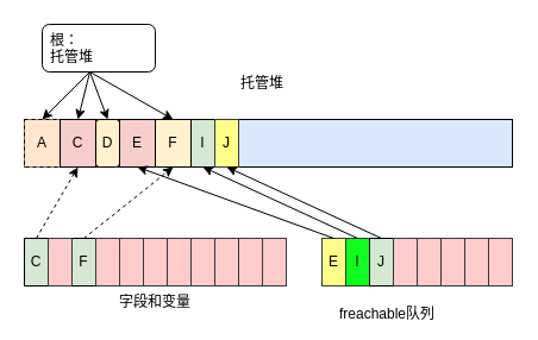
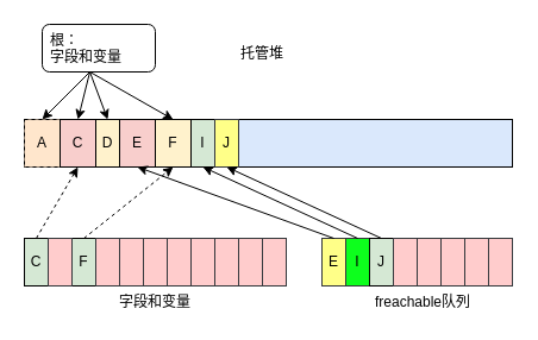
  <mxCell id="0" />
  <mxCell id="1" parent="0" />
  <mxCell id="2" value="" style="rounded=0;whiteSpace=wrap;html=1;fillColor=#dae8fc;" parent="1" vertex="1"><mxGeometry x="20" y="100" width="410" height="40" as="geometry" /></mxCell>
  <mxCell id="3" value="A" style="rounded=0;whiteSpace=wrap;html=1;fillColor=#ffe6cc;dashed=1;" parent="1" vertex="1"><mxGeometry x="20" y="100" width="30" height="40" as="geometry" /></mxCell>
  <mxCell id="4" value="C" style="rounded=0;whiteSpace=wrap;html=1;fillColor=#f8cecc;" parent="1" vertex="1"><mxGeometry x="50" y="100" width="30" height="40" as="geometry" /></mxCell>
- <mxCell id="5" value="D" style="whiteSpace=wrap;html=1;fillColor=#fff2cc;rounded=1;" parent="1" vertex="1"><mxGeometry x="80" y="100" width="20" height="40" as="geometry" /></mxCell>
+ <mxCell id="5" value="D" style="rounded=0;whiteSpace=wrap;html=1;fillColor=#fff2cc;" parent="1" vertex="1"><mxGeometry x="80" y="100" width="20" height="40" as="geometry" /></mxCell>
  <mxCell id="6" value="E" style="rounded=0;whiteSpace=wrap;html=1;fillColor=#f8cecc;" parent="1" vertex="1"><mxGeometry x="100" y="100" width="30" height="40" as="geometry" /></mxCell>
  <mxCell id="7" value="F" style="rounded=0;whiteSpace=wrap;html=1;fillColor=#fff2cc;" parent="1" vertex="1"><mxGeometry x="130" y="100" width="30" height="40" as="geometry" /></mxCell>
  <mxCell id="8" value="I" style="rounded=0;whiteSpace=wrap;html=1;fillColor=#d5e8d4;" parent="1" vertex="1"><mxGeometry x="160" y="100" width="20" height="40" as="geometry" /></mxCell>
  <mxCell id="9" value="J" style="rounded=0;whiteSpace=wrap;html=1;fillColor=#ffff88;strokeColor=#36393d;" parent="1" vertex="1"><mxGeometry x="180" y="100" width="20" height="40" as="geometry" /></mxCell>
  <mxCell id="10" value="" style="rounded=1;whiteSpace=wrap;html=1;strokeColor=#000000;" parent="1" vertex="1"><mxGeometry x="35" y="20" width="95" height="40" as="geometry" /></mxCell>
- <mxCell id="11" value="根：&lt;br&gt;托管堆" style="text;html=1;strokeColor=none;fillColor=none;align=left;verticalAlign=top;whiteSpace=wrap;rounded=0;" parent="1" vertex="1"><mxGeometry x="40" y="20" width="70" height="40" as="geometry" /></mxCell>
+ <mxCell id="11" value="根：&lt;br&gt;字段和变量" style="text;html=1;strokeColor=none;fillColor=none;align=left;verticalAlign=top;whiteSpace=wrap;rounded=0;" parent="1" vertex="1"><mxGeometry x="40" y="20" width="70" height="40" as="geometry" /></mxCell>
  <mxCell id="12" value="" style="endArrow=classic;html=1;exitX=0.5;exitY=1;exitDx=0;exitDy=0;entryX=0.5;entryY=0;entryDx=0;entryDy=0;" parent="1" source="11" target="3" edge="1"><mxGeometry width="50" height="50" relative="1" as="geometry"><mxPoint x="200" y="240" as="sourcePoint" /><mxPoint x="250" y="190" as="targetPoint" /></mxGeometry></mxCell>
  <mxCell id="13" value="" style="endArrow=classic;html=1;exitX=0.5;exitY=1;exitDx=0;exitDy=0;entryX=0.5;entryY=0;entryDx=0;entryDy=0;" parent="1" source="11" target="4" edge="1"><mxGeometry width="50" height="50" relative="1" as="geometry"><mxPoint x="200" y="240" as="sourcePoint" /><mxPoint x="250" y="190" as="targetPoint" /></mxGeometry></mxCell>
  <mxCell id="14" value="" style="endArrow=classic;html=1;entryX=0.5;entryY=0;entryDx=0;entryDy=0;exitX=0.5;exitY=1;exitDx=0;exitDy=0;" parent="1" source="11" target="5" edge="1"><mxGeometry width="50" height="50" relative="1" as="geometry"><mxPoint x="74" y="60" as="sourcePoint" /><mxPoint x="244" y="190" as="targetPoint" /></mxGeometry></mxCell>
  <mxCell id="15" value="" style="endArrow=classic;html=1;exitX=0.5;exitY=1;exitDx=0;exitDy=0;entryX=0.5;entryY=0;entryDx=0;entryDy=0;" parent="1" source="11" target="7" edge="1"><mxGeometry width="50" height="50" relative="1" as="geometry"><mxPoint x="200" y="240" as="sourcePoint" /><mxPoint x="250" y="190" as="targetPoint" /></mxGeometry></mxCell>
  <mxCell id="16" value="" style="rounded=0;whiteSpace=wrap;html=1;fillColor=#dae8fc;" parent="1" vertex="1"><mxGeometry x="20" y="200" width="220" height="40" as="geometry" /></mxCell>
  <mxCell id="17" value="C" style="rounded=0;whiteSpace=wrap;html=1;fillColor=#d5e8d4;" parent="1" vertex="1"><mxGeometry x="20" y="200" width="20" height="40" as="geometry" /></mxCell>
  <mxCell id="18" value="E" style="rounded=0;whiteSpace=wrap;html=1;fillColor=#ffff88;strokeColor=#36393d;" parent="1" vertex="1"><mxGeometry x="270" y="200" width="20" height="40" as="geometry" /></mxCell>
  <mxCell id="19" value="F" style="rounded=0;whiteSpace=wrap;html=1;fillColor=#d5e8d4;" parent="1" vertex="1"><mxGeometry x="60" y="200" width="20" height="40" as="geometry" /></mxCell>
  <mxCell id="20" value="I" style="rounded=0;whiteSpace=wrap;html=1;strokeColor=#36393d;fillColor=#0DFF1D;" parent="1" vertex="1"><mxGeometry x="290" y="200" width="20" height="40" as="geometry" /></mxCell>
  <mxCell id="21" value="J" style="rounded=0;whiteSpace=wrap;html=1;fillColor=#d5e8d4;" parent="1" vertex="1"><mxGeometry x="310" y="200" width="20" height="40" as="geometry" /></mxCell>
  <mxCell id="22" value="" style="rounded=0;whiteSpace=wrap;html=1;fillColor=#ffcccc;strokeColor=#36393d;" parent="1" vertex="1"><mxGeometry x="120" y="200" width="20" height="40" as="geometry" /></mxCell>
  <mxCell id="23" value="" style="rounded=0;whiteSpace=wrap;html=1;fillColor=#ffcccc;strokeColor=#36393d;" parent="1" vertex="1"><mxGeometry x="140" y="200" width="20" height="40" as="geometry" /></mxCell>
  <mxCell id="24" value="" style="rounded=0;whiteSpace=wrap;html=1;fillColor=#ffcccc;strokeColor=#36393d;" parent="1" vertex="1"><mxGeometry x="160" y="200" width="20" height="40" as="geometry" /></mxCell>
  <mxCell id="25" value="" style="rounded=0;whiteSpace=wrap;html=1;fillColor=#ffcccc;strokeColor=#36393d;" parent="1" vertex="1"><mxGeometry x="180" y="200" width="20" height="40" as="geometry" /></mxCell>
  <mxCell id="26" value="" style="rounded=0;whiteSpace=wrap;html=1;fillColor=#ffcccc;strokeColor=#36393d;" parent="1" vertex="1"><mxGeometry x="200" y="200" width="20" height="40" as="geometry" /></mxCell>
  <mxCell id="27" value="" style="rounded=0;whiteSpace=wrap;html=1;fillColor=#ffcccc;strokeColor=#36393d;" parent="1" vertex="1"><mxGeometry x="220" y="200" width="20" height="40" as="geometry" /></mxCell>
  <mxCell id="28" value="" style="endArrow=classic;html=1;exitX=0.5;exitY=0;exitDx=0;exitDy=0;entryX=0.5;entryY=1;entryDx=0;entryDy=0;dashed=1;" parent="1" source="17" target="4" edge="1"><mxGeometry width="50" height="50" relative="1" as="geometry"><mxPoint x="200" y="240" as="sourcePoint" /><mxPoint x="250" y="190" as="targetPoint" /></mxGeometry></mxCell>
  <mxCell id="29" value="" style="endArrow=classic;html=1;exitX=0.5;exitY=0;exitDx=0;exitDy=0;entryX=0.5;entryY=1;entryDx=0;entryDy=0;" parent="1" source="18" target="6" edge="1"><mxGeometry width="50" height="50" relative="1" as="geometry"><mxPoint x="40" y="210" as="sourcePoint" /><mxPoint x="105" y="150" as="targetPoint" /></mxGeometry></mxCell>
  <mxCell id="30" value="" style="endArrow=classic;html=1;exitX=0.5;exitY=0;exitDx=0;exitDy=0;entryX=0.5;entryY=1;entryDx=0;entryDy=0;dashed=1;" parent="1" source="19" target="7" edge="1"><mxGeometry width="50" height="50" relative="1" as="geometry"><mxPoint x="60" y="210" as="sourcePoint" /><mxPoint x="155" y="150" as="targetPoint" /></mxGeometry></mxCell>
  <mxCell id="31" value="" style="endArrow=classic;html=1;exitX=0.5;exitY=0;exitDx=0;exitDy=0;entryX=0.5;entryY=1;entryDx=0;entryDy=0;" parent="1" source="20" target="8" edge="1"><mxGeometry width="50" height="50" relative="1" as="geometry"><mxPoint x="80" y="210" as="sourcePoint" /><mxPoint x="185" y="150" as="targetPoint" /></mxGeometry></mxCell>
  <mxCell id="32" value="" style="endArrow=classic;html=1;exitX=0.5;exitY=0;exitDx=0;exitDy=0;entryX=0.5;entryY=1;entryDx=0;entryDy=0;" parent="1" source="21" target="9" edge="1"><mxGeometry width="50" height="50" relative="1" as="geometry"><mxPoint x="100" y="210" as="sourcePoint" /><mxPoint x="249.66" y="153.2" as="targetPoint" /></mxGeometry></mxCell>
  <mxCell id="33" value="" style="rounded=0;whiteSpace=wrap;html=1;fillColor=#ffcccc;strokeColor=#36393d;" parent="1" vertex="1"><mxGeometry x="330" y="200" width="20" height="40" as="geometry" /></mxCell>
  <mxCell id="34" value="" style="rounded=0;whiteSpace=wrap;html=1;fillColor=#ffcccc;strokeColor=#36393d;" parent="1" vertex="1"><mxGeometry x="350" y="200" width="20" height="40" as="geometry" /></mxCell>
  <mxCell id="35" value="" style="rounded=0;whiteSpace=wrap;html=1;fillColor=#ffcccc;strokeColor=#36393d;" parent="1" vertex="1"><mxGeometry x="370" y="200" width="20" height="40" as="geometry" /></mxCell>
  <mxCell id="36" value="" style="rounded=0;whiteSpace=wrap;html=1;fillColor=#ffcccc;strokeColor=#36393d;" parent="1" vertex="1"><mxGeometry x="390" y="200" width="20" height="40" as="geometry" /></mxCell>
  <mxCell id="37" value="" style="rounded=0;whiteSpace=wrap;html=1;fillColor=#ffcccc;strokeColor=#36393d;" parent="1" vertex="1"><mxGeometry x="410" y="200" width="20" height="40" as="geometry" /></mxCell>
  <mxCell id="38" value="字段和变量" style="text;html=1;strokeColor=none;fillColor=none;align=center;verticalAlign=middle;whiteSpace=wrap;rounded=0;" parent="1" vertex="1"><mxGeometry x="90" y="244" width="80" height="20" as="geometry" /></mxCell>
- <mxCell id="39" value="freachable队列" style="text;html=1;strokeColor=none;fillColor=none;align=center;verticalAlign=middle;whiteSpace=wrap;rounded=0;" parent="1" vertex="1"><mxGeometry x="280" y="254" width="90" height="20" as="geometry" /></mxCell>
+ <mxCell id="39" value="freachable队列" style="text;html=1;strokeColor=none;fillColor=none;align=center;verticalAlign=middle;whiteSpace=wrap;rounded=0;" parent="1" vertex="1"><mxGeometry x="310" y="244" width="90" height="20" as="geometry" /></mxCell>
  <mxCell id="40" value="" style="rounded=0;whiteSpace=wrap;html=1;fillColor=#ffcccc;strokeColor=#36393d;" parent="1" vertex="1"><mxGeometry x="80" y="200" width="20" height="40" as="geometry" /></mxCell>
  <mxCell id="41" value="" style="rounded=0;whiteSpace=wrap;html=1;fillColor=#ffcccc;strokeColor=#36393d;" parent="1" vertex="1"><mxGeometry x="100" y="200" width="20" height="40" as="geometry" /></mxCell>
  <mxCell id="42" value="" style="rounded=0;whiteSpace=wrap;html=1;fillColor=#ffcccc;strokeColor=#36393d;" parent="1" vertex="1"><mxGeometry x="40" y="200" width="20" height="40" as="geometry" /></mxCell>
- <mxCell id="43" value="托管堆" style="text;html=1;strokeColor=none;fillColor=none;align=center;verticalAlign=middle;whiteSpace=wrap;rounded=0;" vertex="1" parent="1"><mxGeometry x="200" y="60" width="40" height="20" as="geometry" /></mxCell>
+ <mxCell id="43" value="托管堆" style="text;html=1;strokeColor=none;fillColor=none;align=center;verticalAlign=middle;whiteSpace=wrap;rounded=0;" vertex="1" parent="1"><mxGeometry x="200" y="35" width="40" height="20" as="geometry" /></mxCell>
